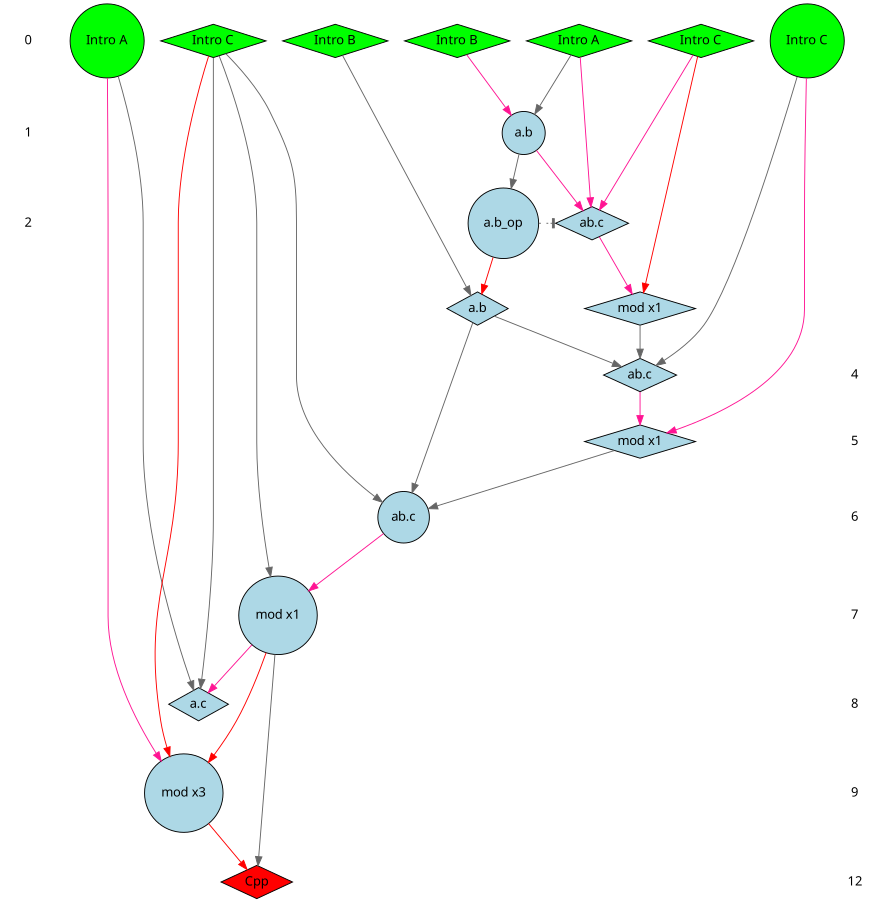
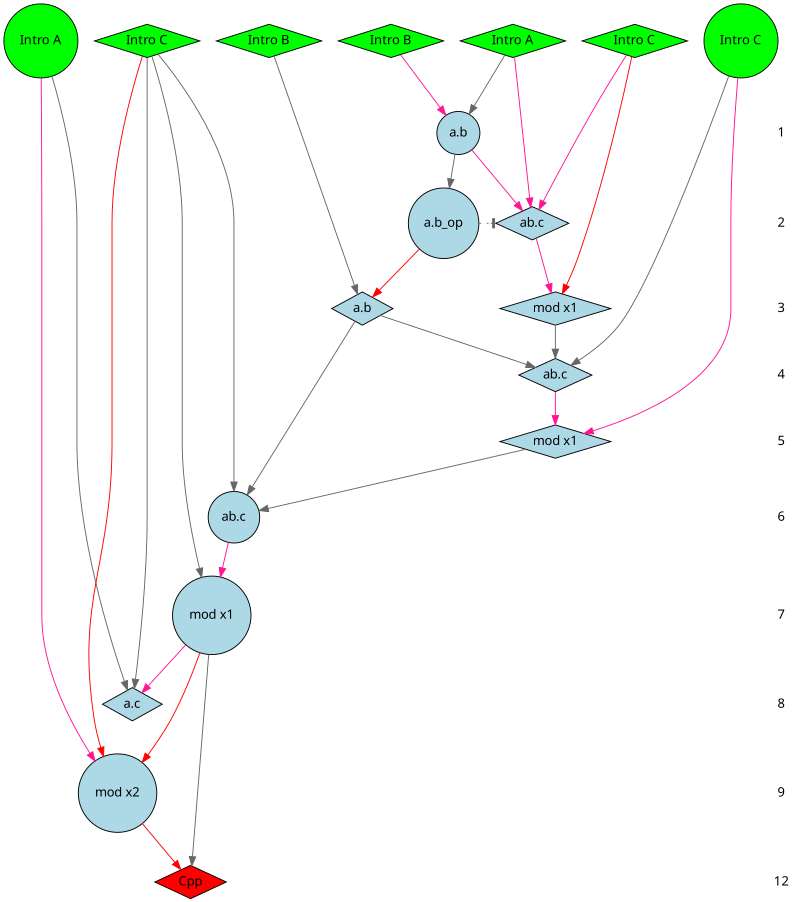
  digraph {
    fontname="Noto Sans"
    ranksep=.5
    node [fontname="Noto Sans" shape=diamond style=filled]
    edge [fontname="Noto Sans" color=gray40]
-   0 [shape=plaintext style=""]
    n2 [fillcolor=green label="Intro A"]
    n3 [fillcolor=green label="Intro B"]
    n4 [fillcolor=green label="Intro B"]
    n5 [fillcolor=green label="Intro A" shape=circle]
    n6 [fillcolor=green label="Intro C"]
    n7 [fillcolor=green label="Intro C" shape=circle]
    n8 [fillcolor=green label="Intro C"]
    1 [shape=plaintext style=""]
    n10 [fillcolor=lightblue label="a.b" shape=circle]
    2 [shape=plaintext style=""]
    n12 [fillcolor=lightblue label="ab.c"]
    n13 [fillcolor=lightblue label="a.b_op" shape=circle]
+   3 [shape=plaintext style=""]
    n15 [fillcolor=lightblue label="mod x1"]
    n16 [fillcolor=lightblue label="a.b"]
    4 [shape=plaintext style=""]
    n18 [fillcolor=lightblue label="ab.c"]
    5 [shape=plaintext style=""]
    n20 [fillcolor=lightblue label="mod x1"]
    6 [shape=plaintext style=""]
    n22 [fillcolor=lightblue label="ab.c" shape=circle]
    7 [shape=plaintext style=""]
    n24 [fillcolor=lightblue label="mod x1" shape=circle]
    8 [shape=plaintext style=""]
    n26 [fillcolor=lightblue label="a.c"]
    9 [shape=plaintext style=""]
-   n28 [fillcolor=lightblue label="mod x3" shape=circle]
+   n28 [fillcolor=lightblue label="mod x2" shape=circle]
    n29 [label=12 shape=plaintext style=""]
    n30 [fillcolor=red label=Cpp]
    subgraph sub_1 {
      rank=same
-     0
      n2
      n3
      n4
      n5
      n6
      n7
      n8
    }
    subgraph sub_2 {
      rank=same
      1
      n10
    }
    subgraph sub_3 {
      rank=same
      2
      n12
      n13
    }
    subgraph sub_4 {
      rank=same
+     3
      n15
      n16
    }
    subgraph sub_5 {
      rank=same
      4
      n18
    }
    subgraph sub_6 {
      rank=same
      5
      n20
    }
    subgraph sub_7 {
      rank=same
      6
      n22
    }
    subgraph sub_8 {
      rank=same
      7
      n24
    }
    subgraph sub_9 {
      rank=same
      8
      n26
    }
    subgraph sub_10 {
      rank=same
      9
      n28
    }
    subgraph sub_11 {
      rank=same
      n29
      n30
    }
-   0 -> 1 [style=invis color=""]
    n2 -> n10
    n2 -> n12 [color=deeppink]
    n3 -> n10 [color=deeppink]
    n4 -> n16
    n5 -> n26
    n5 -> n28 [color=deeppink]
    n6 -> n22
    n6 -> n24
    n6 -> n26
    n6 -> n28 [color=red]
    n7 -> n18
    n7 -> n20 [color=deeppink]
    n8 -> n12 [color=deeppink]
    n8 -> n15 [color=red]
    1 -> 2 [style=invis color=""]
    n10 -> n12 [color=deeppink]
    n10 -> n13
+   2 -> 3 [style=invis color=""]
    n12 -> n15 [color=deeppink]
    n13 -> n12 [arrowhead=tee style=dotted]
    n13 -> n16 [color=red]
+   3 -> 4 [style=invis color=""]
    n15 -> n18
    n16 -> n18
    n16 -> n22
    4 -> 5 [style=invis color=""]
    n18 -> n20 [color=deeppink]
    5 -> 6 [style=invis color=""]
    n20 -> n22
    6 -> 7 [style=invis color=""]
    n22 -> n24 [color=deeppink]
    7 -> 8 [style=invis color=""]
    n24 -> n26 [color=deeppink]
    n24 -> n28 [color=red]
    n24 -> n30
    8 -> 9 [style=invis color=""]
    9 -> n29 [style=invis color=""]
    n28 -> n30 [color=red]
  }
